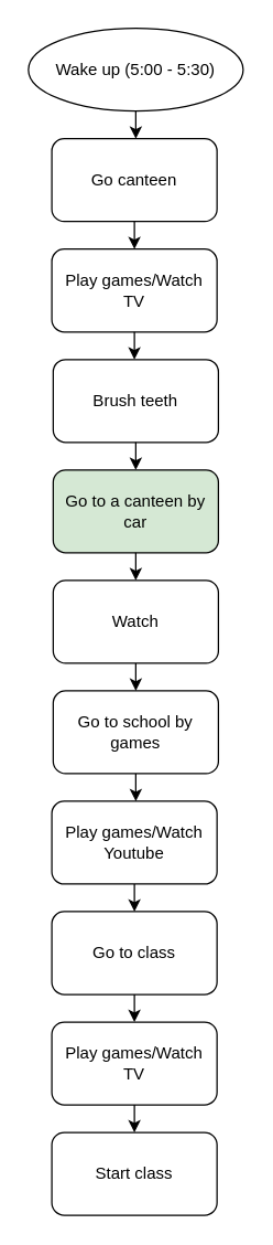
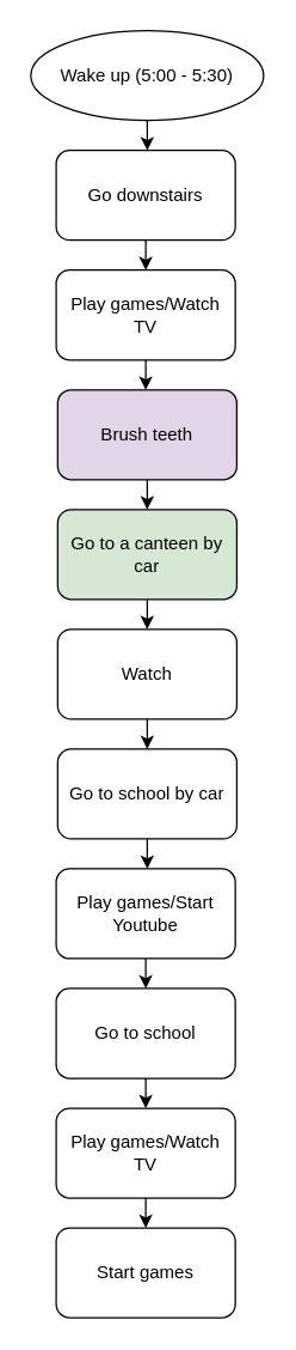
  <mxCell id="0" />
  <mxCell id="1" parent="0" />
  <mxCell id="2" value="Wake up (5:00 - 5:30)" style="ellipse;whiteSpace=wrap;html=1;" vertex="1" parent="1"><mxGeometry x="20" y="20" width="156" height="60" as="geometry" /></mxCell>
  <mxCell id="3" value="" style="endArrow=classic;html=1;rounded=0;exitX=0.5;exitY=1;exitDx=0;exitDy=0;" edge="1" parent="1" source="2"><mxGeometry width="50" height="50" relative="1" as="geometry"><mxPoint x="74" y="250" as="sourcePoint" /><mxPoint x="98" y="100" as="targetPoint" /></mxGeometry></mxCell>
- <mxCell id="4" value="Go canteen" style="rounded=1;whiteSpace=wrap;html=1;" vertex="1" parent="1"><mxGeometry x="37" y="100" width="120" height="60" as="geometry" /></mxCell>
+ <mxCell id="4" value="Go downstairs" style="rounded=1;whiteSpace=wrap;html=1;" vertex="1" parent="1"><mxGeometry x="37" y="100" width="120" height="60" as="geometry" /></mxCell>
  <mxCell id="5" value="" style="endArrow=classic;html=1;rounded=0;exitX=0.5;exitY=1;exitDx=0;exitDy=0;" edge="1" parent="1" source="4"><mxGeometry width="50" height="50" relative="1" as="geometry"><mxPoint x="34" y="240" as="sourcePoint" /><mxPoint x="97" y="180" as="targetPoint" /></mxGeometry></mxCell>
  <mxCell id="6" value="Play games/Watch TV" style="rounded=1;whiteSpace=wrap;html=1;" vertex="1" parent="1"><mxGeometry x="37" y="180" width="120" height="60" as="geometry" /></mxCell>
  <mxCell id="7" value="" style="endArrow=classic;html=1;rounded=0;exitX=0.5;exitY=1;exitDx=0;exitDy=0;" edge="1" parent="1" source="6"><mxGeometry width="50" height="50" relative="1" as="geometry"><mxPoint x="34" y="240" as="sourcePoint" /><mxPoint x="97" y="260" as="targetPoint" /></mxGeometry></mxCell>
- <mxCell id="8" value="Brush teeth" style="rounded=1;whiteSpace=wrap;html=1;" vertex="1" parent="1"><mxGeometry x="38" y="260" width="120" height="60" as="geometry" /></mxCell>
+ <mxCell id="8" value="Brush teeth" style="rounded=1;whiteSpace=wrap;html=1;fillColor=#e1d5e7;" vertex="1" parent="1"><mxGeometry x="38" y="260" width="120" height="60" as="geometry" /></mxCell>
  <mxCell id="9" value="" style="endArrow=classic;html=1;rounded=0;exitX=0.5;exitY=1;exitDx=0;exitDy=0;" edge="1" parent="1" source="8"><mxGeometry width="50" height="50" relative="1" as="geometry"><mxPoint x="124" y="330" as="sourcePoint" /><mxPoint x="98" y="340" as="targetPoint" /></mxGeometry></mxCell>
  <mxCell id="10" value="Go to a canteen by car" style="rounded=1;whiteSpace=wrap;html=1;fillColor=#d5e8d4;" vertex="1" parent="1"><mxGeometry x="38" y="340" width="120" height="60" as="geometry" /></mxCell>
  <mxCell id="11" value="" style="endArrow=classic;html=1;rounded=0;exitX=0.5;exitY=1;exitDx=0;exitDy=0;" edge="1" parent="1" source="10"><mxGeometry width="50" height="50" relative="1" as="geometry"><mxPoint x="74" y="460" as="sourcePoint" /><mxPoint x="98" y="420" as="targetPoint" /></mxGeometry></mxCell>
  <mxCell id="12" value="Watch" style="rounded=1;whiteSpace=wrap;html=1;" vertex="1" parent="1"><mxGeometry x="38" y="420" width="120" height="60" as="geometry" /></mxCell>
  <mxCell id="13" value="" style="endArrow=classic;html=1;rounded=0;exitX=0.5;exitY=1;exitDx=0;exitDy=0;" edge="1" parent="1" source="12"><mxGeometry width="50" height="50" relative="1" as="geometry"><mxPoint x="34" y="480" as="sourcePoint" /><mxPoint x="98" y="500" as="targetPoint" /></mxGeometry></mxCell>
- <mxCell id="14" value="Go to school by games" style="rounded=1;whiteSpace=wrap;html=1;" vertex="1" parent="1"><mxGeometry x="38" y="500" width="120" height="60" as="geometry" /></mxCell>
+ <mxCell id="14" value="Go to school by car" style="rounded=1;whiteSpace=wrap;html=1;" vertex="1" parent="1"><mxGeometry x="38" y="500" width="120" height="60" as="geometry" /></mxCell>
  <mxCell id="15" value="" style="endArrow=classic;html=1;rounded=0;exitX=0.5;exitY=1;exitDx=0;exitDy=0;" edge="1" parent="1" source="14"><mxGeometry width="50" height="50" relative="1" as="geometry"><mxPoint x="74" y="440" as="sourcePoint" /><mxPoint x="98" y="580" as="targetPoint" /></mxGeometry></mxCell>
- <mxCell id="16" value="Play games/Watch Youtube" style="rounded=1;whiteSpace=wrap;html=1;" vertex="1" parent="1"><mxGeometry x="37" y="580" width="120" height="60" as="geometry" /></mxCell>
+ <mxCell id="16" value="Play games/Start Youtube" style="rounded=1;whiteSpace=wrap;html=1;" vertex="1" parent="1"><mxGeometry x="37" y="580" width="120" height="60" as="geometry" /></mxCell>
  <mxCell id="17" value="" style="endArrow=classic;html=1;rounded=0;exitX=0.5;exitY=1;exitDx=0;exitDy=0;" edge="1" parent="1" source="16"><mxGeometry width="50" height="50" relative="1" as="geometry"><mxPoint x="24" y="750" as="sourcePoint" /><mxPoint x="97" y="660" as="targetPoint" /></mxGeometry></mxCell>
- <mxCell id="18" value="Go to class" style="rounded=1;whiteSpace=wrap;html=1;" vertex="1" parent="1"><mxGeometry x="37" y="660" width="120" height="60" as="geometry" /></mxCell>
+ <mxCell id="18" value="Go to school" style="rounded=1;whiteSpace=wrap;html=1;" vertex="1" parent="1"><mxGeometry x="37" y="660" width="120" height="60" as="geometry" /></mxCell>
  <mxCell id="19" value="" style="endArrow=classic;html=1;rounded=0;exitX=0.5;exitY=1;exitDx=0;exitDy=0;" edge="1" parent="1" source="18"><mxGeometry width="50" height="50" relative="1" as="geometry"><mxPoint x="84" y="770" as="sourcePoint" /><mxPoint x="97" y="740" as="targetPoint" /></mxGeometry></mxCell>
  <mxCell id="20" value="Play games/Watch TV" style="rounded=1;whiteSpace=wrap;html=1;" vertex="1" parent="1"><mxGeometry x="37" y="740" width="120" height="60" as="geometry" /></mxCell>
  <mxCell id="21" value="" style="endArrow=classic;html=1;rounded=0;exitX=0.5;exitY=1;exitDx=0;exitDy=0;" edge="1" parent="1" source="20"><mxGeometry width="50" height="50" relative="1" as="geometry"><mxPoint x="44" y="800" as="sourcePoint" /><mxPoint x="97" y="820" as="targetPoint" /></mxGeometry></mxCell>
- <mxCell id="22" value="Start class" style="rounded=1;whiteSpace=wrap;html=1;" vertex="1" parent="1"><mxGeometry x="37" y="820" width="120" height="60" as="geometry" /></mxCell>
+ <mxCell id="22" value="Start games" style="rounded=1;whiteSpace=wrap;html=1;" vertex="1" parent="1"><mxGeometry x="37" y="820" width="120" height="60" as="geometry" /></mxCell>
